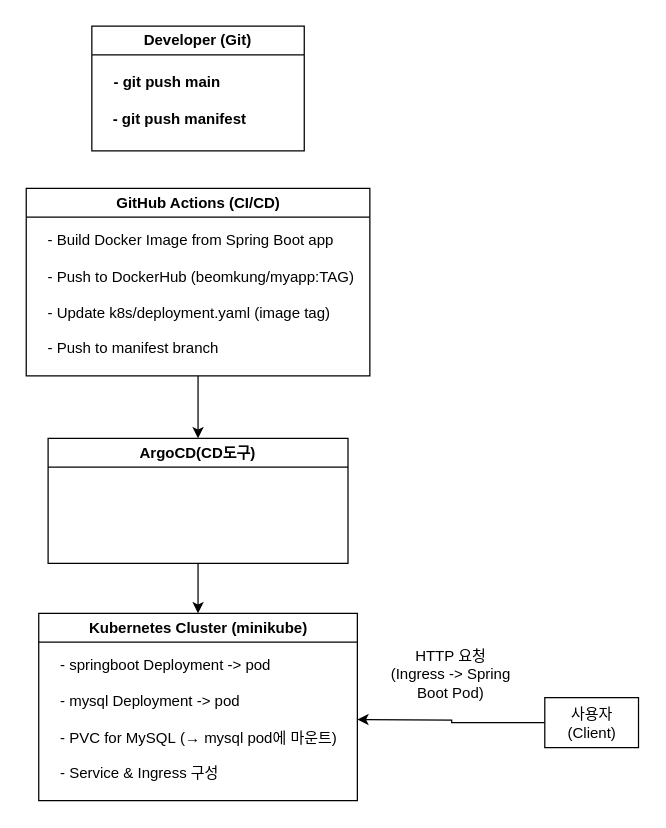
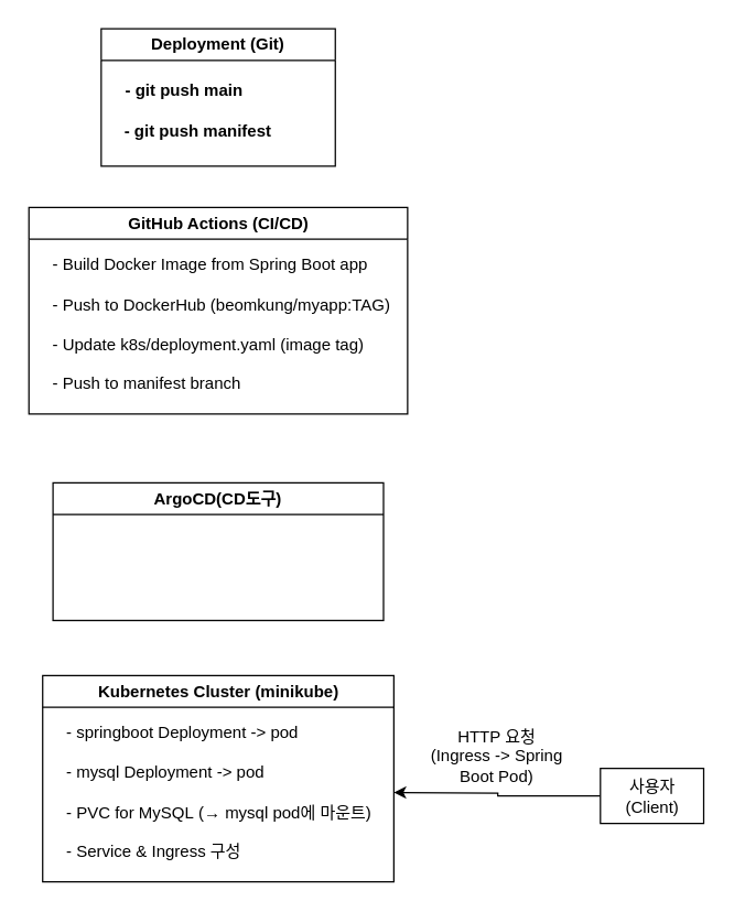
  <mxCell id="0" />
  <mxCell id="1" parent="0" />
- <mxCell id="2" value="Developer (Git)" style="swimlane;whiteSpace=wrap;html=1;" vertex="1" parent="1"><mxGeometry x="73" y="20" width="170" height="100" as="geometry" /></mxCell>
+ <mxCell id="2" value="Deployment (Git)" style="swimlane;whiteSpace=wrap;html=1;" vertex="1" parent="1"><mxGeometry x="73" y="20" width="170" height="100" as="geometry" /></mxCell>
  <mxCell id="3" value="- git push main&lt;span style=&quot;color: rgba(0, 0, 0, 0); font-family: monospace; font-size: 0px; text-align: start;&quot;&gt;%3CmxGraphModel%3E%3Croot%3E%3CmxCell%20id%3D%220%22%2F%3E%3CmxCell%20id%3D%221%22%20parent%3D%220%22%2F%3E%3CmxCell%20id%3D%222%22%20value%3D%22Vertical%20Container%22%20style%3D%22swimlane%3BwhiteSpace%3Dwrap%3Bhtml%3D1%3B%22%20vertex%3D%221%22%20parent%3D%221%22%3E%3CmxGeometry%20x%3D%22260%22%20y%3D%22260%22%20width%3D%22140%22%20height%3D%22130%22%20as%3D%22geometry%22%2F%3E%3C%2FmxCell%3E%3C%2Froot%3E%3C%2FmxGraphModel%3E&lt;/span&gt;" style="text;html=1;align=center;verticalAlign=middle;resizable=0;points=[];autosize=1;strokeColor=none;fillColor=none;fontStyle=1" vertex="1" parent="2"><mxGeometry x="10" y="30" width="100" height="30" as="geometry" /></mxCell>
  <mxCell id="4" value="- git push manifest&lt;span style=&quot;color: rgba(0, 0, 0, 0); font-family: monospace; font-size: 0px; text-align: start;&quot;&gt;%3CmxGraphModel%3E%3Croot%3E%3CmxCell%20id%3D%220%22%2F%3E%3CmxCell%20id%3D%221%22%20parent%3D%220%22%2F%3E%3CmxCell%20id%3D%222%22%20value%3D%22Vertical%20Container%22%20style%3D%22swimlane%3BwhiteSpace%3Dwrap%3Bhtml%3D1%3B%22%20vertex%3D%221%22%20parent%3D%221%22%3E%3CmxGeometry%20x%3D%22260%22%20y%3D%22260%22%20width%3D%22140%22%20height%3D%22130%22%20as%3D%22geometry%22%2F%3E%3C%2FmxCell%3E%3C%2Froot%3E%3C%2FmxGraphModel%3E&lt;/span&gt;" style="text;html=1;align=center;verticalAlign=middle;resizable=0;points=[];autosize=1;strokeColor=none;fillColor=none;fontStyle=1" vertex="1" parent="2"><mxGeometry x="10" y="60" width="120" height="30" as="geometry" /></mxCell>
- <mxCell id="5" style="edgeStyle=orthogonalEdgeStyle;rounded=0;orthogonalLoop=1;jettySize=auto;html=1;exitX=0.5;exitY=1;exitDx=0;exitDy=0;entryX=0.5;entryY=0;entryDx=0;entryDy=0;" edge="1" parent="1" source="6" target="9"><mxGeometry relative="1" as="geometry" /></mxCell>
  <mxCell id="6" value="GitHub Actions (CI/CD)" style="swimlane;whiteSpace=wrap;html=1;" vertex="1" parent="1"><mxGeometry x="20.5" y="150" width="275" height="150" as="geometry" /></mxCell>
  <mxCell id="7" value="- Build Docker Image from Spring Boot app&lt;div&gt;&lt;br&gt;&lt;/div&gt;&lt;div&gt;- Push to DockerHub (beomkung/myapp:TAG)&lt;/div&gt;&lt;div&gt;&lt;br&gt;&lt;/div&gt;&lt;div&gt;- Update k8s/deployment.yaml (image tag)&lt;/div&gt;&lt;div&gt;&lt;br&gt;&lt;/div&gt;&lt;div&gt;- Push to manifest branch&lt;/div&gt;" style="text;html=1;align=left;verticalAlign=middle;resizable=0;points=[];autosize=1;strokeColor=none;fillColor=none;" vertex="1" parent="6"><mxGeometry x="15" y="30" width="270" height="110" as="geometry" /></mxCell>
- <mxCell id="8" style="edgeStyle=orthogonalEdgeStyle;rounded=0;orthogonalLoop=1;jettySize=auto;html=1;exitX=0.5;exitY=1;exitDx=0;exitDy=0;entryX=0.5;entryY=0;entryDx=0;entryDy=0;" edge="1" parent="1" source="9" target="10"><mxGeometry relative="1" as="geometry" /></mxCell>
  <mxCell id="9" value="ArgoCD(CD도구)" style="swimlane;whiteSpace=wrap;html=1;" vertex="1" parent="1"><mxGeometry x="38" y="350" width="240" height="100" as="geometry" /></mxCell>
  <mxCell id="10" value="Kubernetes Cluster (minikube)" style="swimlane;whiteSpace=wrap;html=1;" vertex="1" parent="1"><mxGeometry x="30.5" y="490" width="255" height="150" as="geometry" /></mxCell>
  <mxCell id="11" value="- springboot Deployment -&amp;gt; pod&lt;div&gt;&lt;br&gt;&lt;/div&gt;&lt;div&gt;- mysql Deployment -&amp;gt; pod&lt;/div&gt;&lt;div&gt;&lt;span style=&quot;background-color: transparent; color: light-dark(rgb(0, 0, 0), rgb(255, 255, 255));&quot;&gt;&lt;br&gt;&lt;/span&gt;&lt;/div&gt;&lt;div&gt;&lt;span style=&quot;background-color: transparent; color: light-dark(rgb(0, 0, 0), rgb(255, 255, 255));&quot;&gt;- PVC for MySQL&amp;nbsp;&lt;/span&gt;&lt;span style=&quot;background-color: transparent;&quot;&gt;(→ mysql pod에 마운트)&lt;/span&gt;&lt;/div&gt;&lt;div&gt;&lt;span style=&quot;background-color: transparent; color: light-dark(rgb(0, 0, 0), rgb(255, 255, 255));&quot;&gt;&lt;br&gt;&lt;/span&gt;&lt;/div&gt;&lt;div&gt;&lt;span style=&quot;background-color: transparent; color: light-dark(rgb(0, 0, 0), rgb(255, 255, 255));&quot;&gt;- Service &amp;amp; Ingress 구성&amp;nbsp;&lt;/span&gt;&lt;/div&gt;" style="text;html=1;align=left;verticalAlign=middle;resizable=0;points=[];autosize=1;strokeColor=none;fillColor=none;" vertex="1" parent="10"><mxGeometry x="15" y="30" width="240" height="110" as="geometry" /></mxCell>
  <mxCell id="12" style="edgeStyle=orthogonalEdgeStyle;rounded=0;orthogonalLoop=1;jettySize=auto;html=1;" edge="1" parent="1" source="13"><mxGeometry relative="1" as="geometry"><mxPoint x="285.5" y="575" as="targetPoint" /></mxGeometry></mxCell>
  <mxCell id="13" value="사용자 (Client)" style="rounded=0;whiteSpace=wrap;html=1;" vertex="1" parent="1"><mxGeometry x="435.5" y="557.5" width="75" height="40" as="geometry" /></mxCell>
- <mxCell id="14" value="HTTP 요청&lt;div&gt;(Ingress -&amp;gt; Spring Boot Pod)&lt;/div&gt;" style="text;html=1;align=center;verticalAlign=middle;whiteSpace=wrap;rounded=0;" vertex="1" parent="1"><mxGeometry x="308" y="517.5" width="105" height="42.5" as="geometry" /></mxCell>
+ <mxCell id="14" value="HTTP 요청&lt;div&gt;(Ingress -&amp;gt; Spring Boot Pod)&lt;/div&gt;" style="text;html=1;align=center;verticalAlign=middle;whiteSpace=wrap;rounded=0;" vertex="1" parent="1"><mxGeometry x="308" y="527.5" width="105" height="42.5" as="geometry" /></mxCell>
